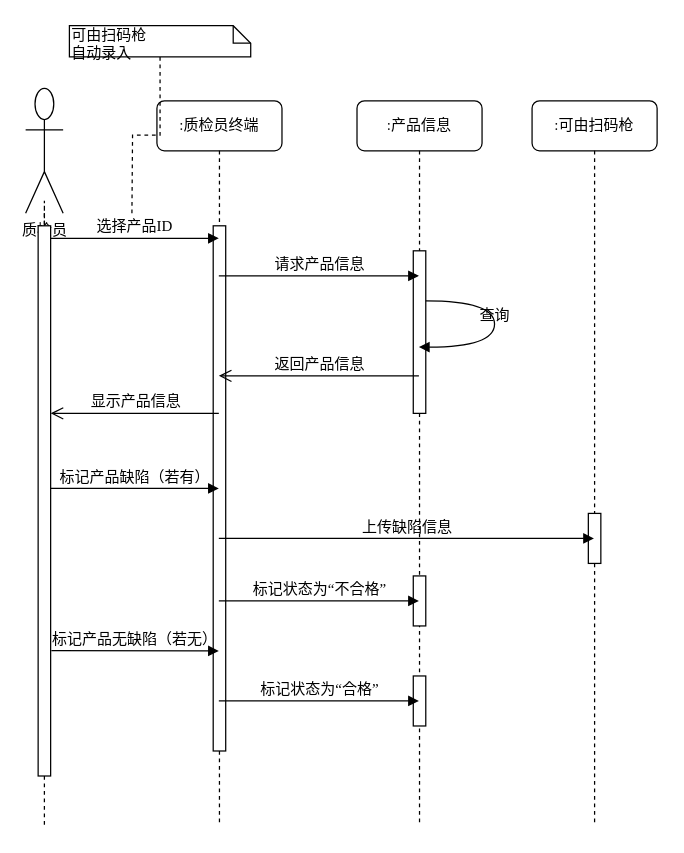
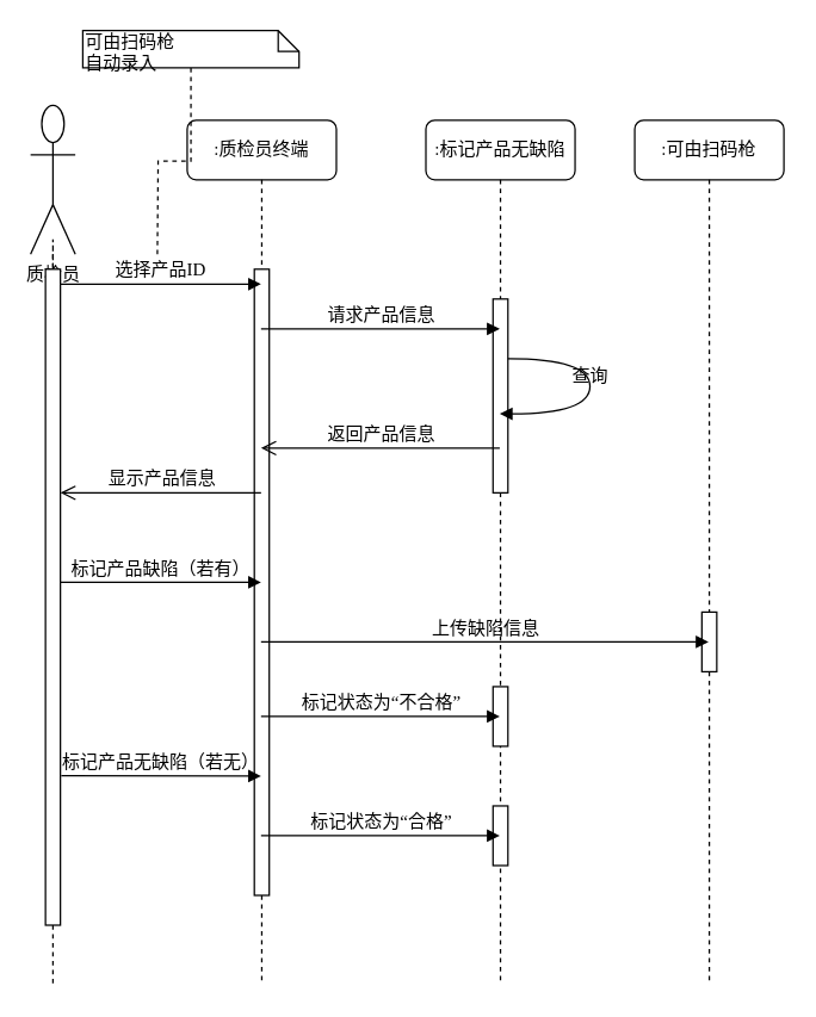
  <mxCell id="0" />
  <mxCell id="1" parent="0" />
  <mxCell id="2" value=":质检员终端" style="shape=umlLifeline;perimeter=lifelinePerimeter;whiteSpace=wrap;html=1;container=1;collapsible=0;recursiveResize=0;outlineConnect=0;rounded=1;shadow=0;comic=0;labelBackgroundColor=none;strokeWidth=1;fontFamily=Verdana;fontSize=12;align=center;" parent="1" vertex="1"><mxGeometry x="125" y="80" width="100" height="580" as="geometry" /></mxCell>
  <mxCell id="3" value="" style="html=1;points=[];perimeter=orthogonalPerimeter;rounded=0;shadow=0;comic=0;labelBackgroundColor=none;strokeWidth=1;fontFamily=Verdana;fontSize=12;align=center;" parent="2" vertex="1"><mxGeometry x="45" y="100" width="10" height="420" as="geometry" /></mxCell>
- <mxCell id="4" value=":产品信息" style="shape=umlLifeline;perimeter=lifelinePerimeter;whiteSpace=wrap;html=1;container=1;collapsible=0;recursiveResize=0;outlineConnect=0;rounded=1;shadow=0;comic=0;labelBackgroundColor=none;strokeWidth=1;fontFamily=Verdana;fontSize=12;align=center;" parent="1" vertex="1"><mxGeometry x="285" y="80" width="100" height="580" as="geometry" /></mxCell>
+ <mxCell id="4" value=":标记产品无缺陷" style="shape=umlLifeline;perimeter=lifelinePerimeter;whiteSpace=wrap;html=1;container=1;collapsible=0;recursiveResize=0;outlineConnect=0;rounded=1;shadow=0;comic=0;labelBackgroundColor=none;strokeWidth=1;fontFamily=Verdana;fontSize=12;align=center;" parent="1" vertex="1"><mxGeometry x="285" y="80" width="100" height="580" as="geometry" /></mxCell>
  <mxCell id="5" value="" style="html=1;points=[];perimeter=orthogonalPerimeter;rounded=0;shadow=0;comic=0;labelBackgroundColor=none;strokeWidth=1;fontFamily=Verdana;fontSize=12;align=center;" parent="4" vertex="1"><mxGeometry x="45" y="120" width="10" height="130" as="geometry" /></mxCell>
  <mxCell id="6" value="查询" style="html=1;verticalAlign=bottom;endArrow=block;labelBackgroundColor=none;fontFamily=Verdana;fontSize=12;elbow=vertical;edgeStyle=orthogonalEdgeStyle;curved=1;exitX=1.038;exitY=0.345;exitPerimeter=0;" edge="1" parent="4" target="4"><mxGeometry relative="1" as="geometry"><mxPoint x="55.0" y="160.0" as="sourcePoint" /><mxPoint x="59.62" y="197.92" as="targetPoint" /><Array as="points"><mxPoint x="110" y="160" /><mxPoint x="110" y="197" /></Array></mxGeometry></mxCell>
  <mxCell id="7" value="" style="html=1;points=[];perimeter=orthogonalPerimeter;rounded=0;shadow=0;comic=0;labelBackgroundColor=none;strokeWidth=1;fontFamily=Verdana;fontSize=12;align=center;" vertex="1" parent="4"><mxGeometry x="45" y="380" width="10" height="40" as="geometry" /></mxCell>
  <mxCell id="8" value="" style="html=1;points=[];perimeter=orthogonalPerimeter;rounded=0;shadow=0;comic=0;labelBackgroundColor=none;strokeWidth=1;fontFamily=Verdana;fontSize=12;align=center;" vertex="1" parent="4"><mxGeometry x="45" y="460" width="10" height="40" as="geometry" /></mxCell>
  <mxCell id="9" value=":可由扫码枪" style="shape=umlLifeline;perimeter=lifelinePerimeter;whiteSpace=wrap;html=1;container=1;collapsible=0;recursiveResize=0;outlineConnect=0;rounded=1;shadow=0;comic=0;labelBackgroundColor=none;strokeWidth=1;fontFamily=Verdana;fontSize=12;align=center;" parent="1" vertex="1"><mxGeometry x="425" y="80" width="100" height="580" as="geometry" /></mxCell>
  <mxCell id="10" value="" style="html=1;points=[];perimeter=orthogonalPerimeter;rounded=0;shadow=0;comic=0;labelBackgroundColor=none;strokeWidth=1;fontFamily=Verdana;fontSize=12;align=center;" parent="9" vertex="1"><mxGeometry x="45" y="330" width="10" height="40" as="geometry" /></mxCell>
  <mxCell id="11" value="上传缺陷信息" style="html=1;verticalAlign=bottom;endArrow=block;labelBackgroundColor=none;fontFamily=Verdana;fontSize=12;" parent="1" source="2" target="9" edge="1"><mxGeometry relative="1" as="geometry"><mxPoint x="395" y="420" as="sourcePoint" /><Array as="points"><mxPoint x="245" y="430" /></Array></mxGeometry></mxCell>
  <mxCell id="12" value="选择产品ID" style="html=1;verticalAlign=bottom;endArrow=block;labelBackgroundColor=none;fontFamily=Verdana;fontSize=12;edgeStyle=elbowEdgeStyle;elbow=vertical;" parent="1" source="17" target="2" edge="1"><mxGeometry relative="1" as="geometry"><mxPoint x="105" y="190" as="sourcePoint" /><Array as="points"><mxPoint x="65" y="190" /></Array></mxGeometry></mxCell>
  <mxCell id="13" value="请求产品信息" style="html=1;verticalAlign=bottom;endArrow=block;labelBackgroundColor=none;fontFamily=Verdana;fontSize=12;edgeStyle=elbowEdgeStyle;elbow=vertical;" parent="1" source="2" target="4" edge="1"><mxGeometry relative="1" as="geometry"><mxPoint x="255" y="200" as="sourcePoint" /><mxPoint x="331" y="220" as="targetPoint" /><Array as="points"><mxPoint x="235" y="220" /><mxPoint x="235" y="280" /></Array></mxGeometry></mxCell>
  <mxCell id="14" style="edgeStyle=orthogonalEdgeStyle;rounded=0;orthogonalLoop=1;jettySize=auto;html=1;endArrow=none;endFill=0;dashed=1;" edge="1" parent="1" source="16"><mxGeometry relative="1" as="geometry"><mxPoint x="35" y="660" as="targetPoint" /></mxGeometry></mxCell>
  <mxCell id="15" value="" style="edgeStyle=orthogonalEdgeStyle;rounded=0;orthogonalLoop=1;jettySize=auto;html=1;dashed=1;endArrow=none;endFill=0;" edge="1" parent="1" source="16" target="17"><mxGeometry relative="1" as="geometry" /></mxCell>
  <mxCell id="16" value="质检员" style="shape=umlActor;verticalLabelPosition=bottom;verticalAlign=top;html=1;" vertex="1" parent="1"><mxGeometry x="20" y="70" width="30" height="100" as="geometry" /></mxCell>
  <mxCell id="17" value="" style="html=1;points=[];perimeter=orthogonalPerimeter;rounded=0;shadow=0;comic=0;labelBackgroundColor=none;strokeWidth=1;fontFamily=Verdana;fontSize=12;align=center;" parent="1" vertex="1"><mxGeometry x="30" y="180" width="10" height="440" as="geometry" /></mxCell>
  <mxCell id="18" style="edgeStyle=orthogonalEdgeStyle;rounded=0;orthogonalLoop=1;jettySize=auto;html=1;dashed=1;endArrow=none;endFill=0;" edge="1" parent="1" source="19"><mxGeometry relative="1" as="geometry"><mxPoint x="105" y="170" as="targetPoint" /></mxGeometry></mxCell>
  <mxCell id="19" value="可由扫码枪&lt;br&gt;自动录入" style="shape=note;whiteSpace=wrap;html=1;size=14;verticalAlign=top;align=left;spacingTop=-6;rounded=0;shadow=0;comic=0;labelBackgroundColor=none;strokeWidth=1;fontFamily=Verdana;fontSize=12" vertex="1" parent="1"><mxGeometry x="55" y="20" width="145" height="25" as="geometry" /></mxCell>
  <mxCell id="20" value="显示产品信息" style="html=1;verticalAlign=bottom;endArrow=open;endSize=8;labelBackgroundColor=none;fontFamily=Verdana;fontSize=12;edgeStyle=elbowEdgeStyle;elbow=vertical;" edge="1" parent="1" source="2" target="17"><mxGeometry relative="1" as="geometry"><mxPoint x="95" y="330" as="targetPoint" /><Array as="points"><mxPoint x="65" y="330" /><mxPoint x="115" y="330" /><mxPoint x="145" y="330" /></Array><mxPoint x="170" y="330" as="sourcePoint" /></mxGeometry></mxCell>
  <mxCell id="21" value="标记产品缺陷（若有）" style="html=1;verticalAlign=bottom;endArrow=block;labelBackgroundColor=none;fontFamily=Verdana;fontSize=12;edgeStyle=elbowEdgeStyle;elbow=vertical;" edge="1" parent="1" target="2"><mxGeometry relative="1" as="geometry"><mxPoint x="40" y="390" as="sourcePoint" /><mxPoint x="170" y="390" as="targetPoint" /></mxGeometry></mxCell>
  <mxCell id="22" value="返回产品信息" style="html=1;verticalAlign=bottom;endArrow=open;endSize=8;labelBackgroundColor=none;fontFamily=Verdana;fontSize=12;edgeStyle=elbowEdgeStyle;elbow=vertical;" edge="1" parent="1" source="4" target="2"><mxGeometry relative="1" as="geometry"><mxPoint x="185" y="300" as="targetPoint" /><Array as="points"><mxPoint x="265" y="300" /><mxPoint x="205" y="300" /><mxPoint x="290" y="300" /></Array><mxPoint x="315" y="300" as="sourcePoint" /></mxGeometry></mxCell>
  <mxCell id="23" value="标记状态为“不合格”" style="html=1;verticalAlign=bottom;endArrow=block;labelBackgroundColor=none;fontFamily=Verdana;fontSize=12;edgeStyle=elbowEdgeStyle;elbow=vertical;" edge="1" parent="1" source="2" target="4"><mxGeometry relative="1" as="geometry"><mxPoint x="174.5" y="220" as="sourcePoint" /><mxPoint x="334.5" y="220" as="targetPoint" /><Array as="points"><mxPoint x="265" y="480" /><mxPoint x="295" y="470" /><mxPoint x="305" y="400" /><mxPoint x="235" y="220" /><mxPoint x="235" y="280" /></Array></mxGeometry></mxCell>
  <mxCell id="24" value="标记产品无缺陷（若无）" style="html=1;verticalAlign=bottom;endArrow=block;labelBackgroundColor=none;fontFamily=Verdana;fontSize=12;edgeStyle=elbowEdgeStyle;elbow=vertical;exitX=1.06;exitY=0.772;exitDx=0;exitDy=0;exitPerimeter=0;" edge="1" parent="1" source="17" target="2"><mxGeometry relative="1" as="geometry"><mxPoint x="40" y="390" as="sourcePoint" /><mxPoint x="174.5" y="390" as="targetPoint" /><Array as="points"><mxPoint x="135" y="520" /></Array></mxGeometry></mxCell>
  <mxCell id="25" value="标记状态为“合格”" style="html=1;verticalAlign=bottom;endArrow=block;labelBackgroundColor=none;fontFamily=Verdana;fontSize=12;edgeStyle=elbowEdgeStyle;elbow=vertical;" edge="1" parent="1" source="2" target="4"><mxGeometry relative="1" as="geometry"><mxPoint x="174.5" y="480" as="sourcePoint" /><mxPoint x="334.5" y="480" as="targetPoint" /><Array as="points"><mxPoint x="265" y="560" /><mxPoint x="295" y="470" /><mxPoint x="305" y="400" /><mxPoint x="235" y="220" /><mxPoint x="235" y="280" /></Array></mxGeometry></mxCell>
